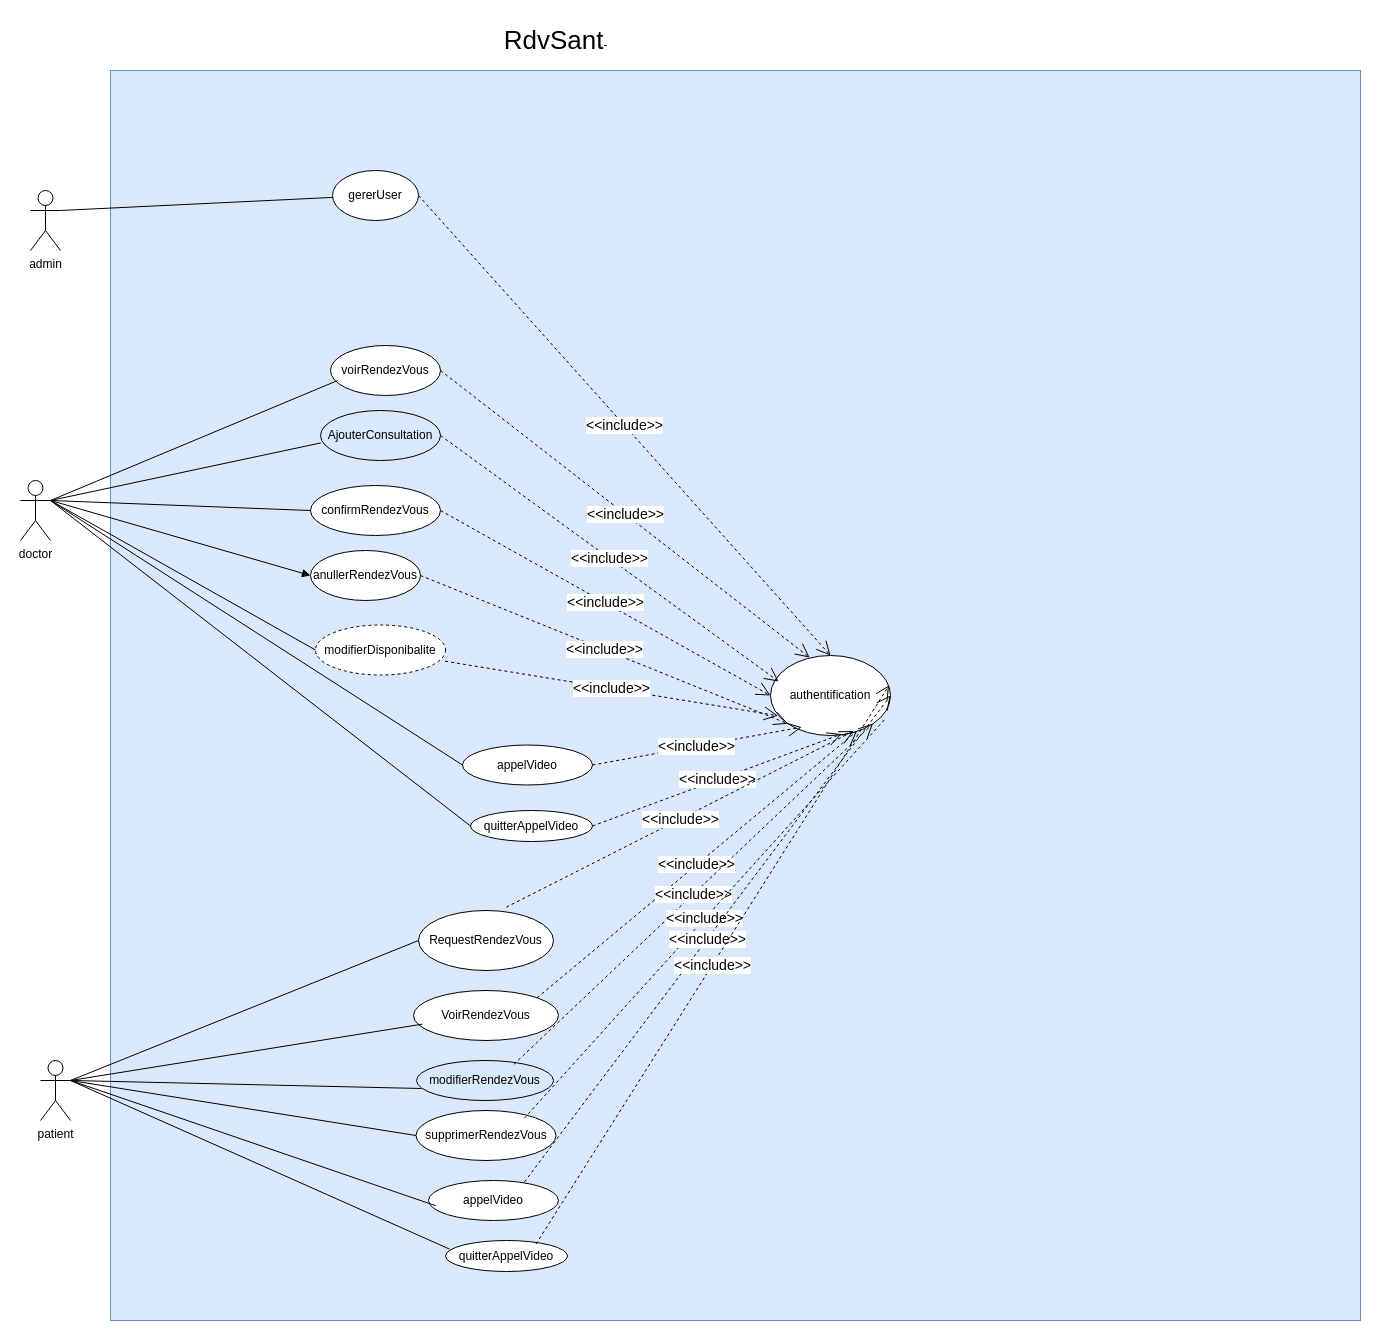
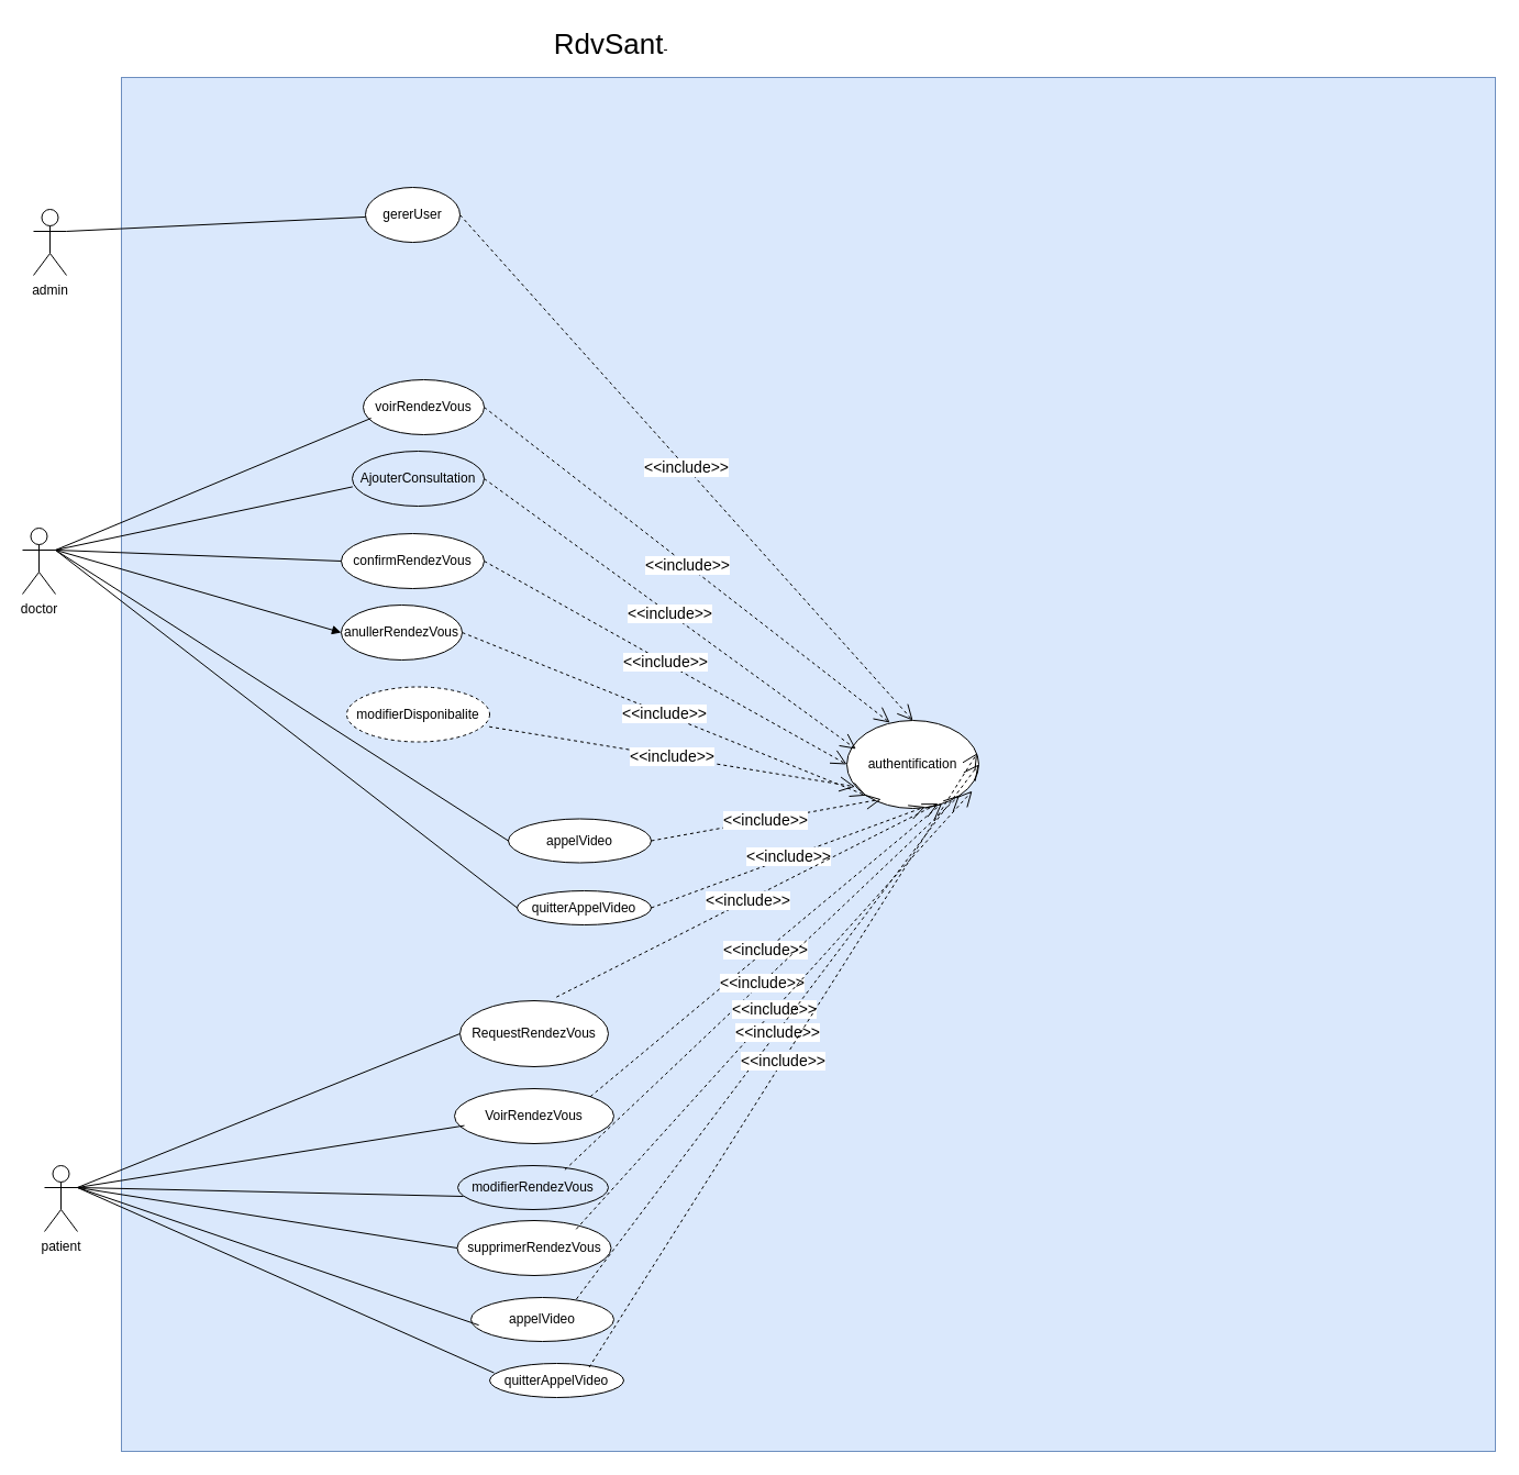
  <mxCell id="0" />
  <mxCell id="1" parent="0" />
  <mxCell id="2" value="" style="whiteSpace=wrap;html=1;aspect=fixed;fillColor=#dae8fc;strokeColor=#6c8ebf;" vertex="1" parent="1"><mxGeometry x="110" y="70" width="1250" height="1250" as="geometry" /></mxCell>
  <mxCell id="3" value="admin" style="shape=umlActor;verticalLabelPosition=bottom;verticalAlign=top;html=1;outlineConnect=0;" vertex="1" parent="1"><mxGeometry x="30" y="190" width="30" height="60" as="geometry" /></mxCell>
  <mxCell id="4" value="doctor" style="shape=umlActor;verticalLabelPosition=bottom;verticalAlign=top;html=1;outlineConnect=0;" vertex="1" parent="1"><mxGeometry x="20" y="480" width="30" height="60" as="geometry" /></mxCell>
  <mxCell id="5" value="patient" style="shape=umlActor;verticalLabelPosition=bottom;verticalAlign=top;html=1;outlineConnect=0;" vertex="1" parent="1"><mxGeometry x="40" y="1060" width="30" height="60" as="geometry" /></mxCell>
  <mxCell id="6" value="authentification" style="ellipse;whiteSpace=wrap;html=1;" vertex="1" parent="1"><mxGeometry x="770" y="655" width="120" height="80" as="geometry" /></mxCell>
  <mxCell id="7" value="gererUser" style="ellipse;whiteSpace=wrap;html=1;" vertex="1" parent="1"><mxGeometry x="332" y="170" width="86" height="50" as="geometry" /></mxCell>
  <mxCell id="8" value="voirRendezVous" style="ellipse;whiteSpace=wrap;html=1;" vertex="1" parent="1"><mxGeometry x="330" y="345" width="110" height="50" as="geometry" /></mxCell>
  <mxCell id="9" value="AjouterConsultation" style="ellipse;whiteSpace=wrap;html=1;fillColor=#dae8fc;" vertex="1" parent="1"><mxGeometry x="320" y="410" width="120" height="50" as="geometry" /></mxCell>
  <mxCell id="10" value="confirmRendezVous" style="ellipse;whiteSpace=wrap;html=1;" vertex="1" parent="1"><mxGeometry x="310" y="485" width="130" height="50" as="geometry" /></mxCell>
  <mxCell id="11" value="anullerRendezVous" style="ellipse;whiteSpace=wrap;html=1;" vertex="1" parent="1"><mxGeometry x="310" y="550" width="110" height="50" as="geometry" /></mxCell>
  <mxCell id="12" value="modifierDisponibalite" style="ellipse;whiteSpace=wrap;html=1;dashed=1;" vertex="1" parent="1"><mxGeometry x="315" y="624.5" width="130" height="50" as="geometry" /></mxCell>
  <mxCell id="13" value="RequestRendezVous" style="ellipse;whiteSpace=wrap;html=1;" vertex="1" parent="1"><mxGeometry x="418" y="910" width="135" height="60" as="geometry" /></mxCell>
  <mxCell id="14" value="VoirRendezVous" style="ellipse;whiteSpace=wrap;html=1;" vertex="1" parent="1"><mxGeometry x="413" y="990" width="145" height="50" as="geometry" /></mxCell>
  <mxCell id="15" value="modifierRendezVous" style="ellipse;whiteSpace=wrap;html=1;fillColor=#dae8fc;" vertex="1" parent="1"><mxGeometry x="416" y="1060" width="137" height="40" as="geometry" /></mxCell>
  <mxCell id="16" value="supprimerRendezVous" style="ellipse;whiteSpace=wrap;html=1;" vertex="1" parent="1"><mxGeometry x="415.5" y="1110" width="140" height="50" as="geometry" /></mxCell>
  <mxCell id="17" value="appelVideo" style="ellipse;whiteSpace=wrap;html=1;" vertex="1" parent="1"><mxGeometry x="428" y="1180" width="130" height="40" as="geometry" /></mxCell>
  <mxCell id="18" value="quitterAppelVideo" style="ellipse;whiteSpace=wrap;html=1;" vertex="1" parent="1"><mxGeometry x="445" y="1240" width="122" height="31" as="geometry" /></mxCell>
  <mxCell id="19" value="appelVideo" style="ellipse;whiteSpace=wrap;html=1;" vertex="1" parent="1"><mxGeometry x="462" y="744.5" width="130" height="40" as="geometry" /></mxCell>
  <mxCell id="20" value="quitterAppelVideo" style="ellipse;whiteSpace=wrap;html=1;" vertex="1" parent="1"><mxGeometry x="470" y="810" width="122" height="31" as="geometry" /></mxCell>
  <mxCell id="21" value="&lt;font style=&quot;font-size: 26px;&quot;&gt;RdvSant&lt;/font&gt;-" style="text;html=1;align=center;verticalAlign=middle;resizable=0;points=[];autosize=1;strokeColor=none;fillColor=none;" vertex="1" parent="1"><mxGeometry x="490" y="20" width="130" height="40" as="geometry" /></mxCell>
  <mxCell id="22" value="" style="endArrow=none;html=1;rounded=0;exitX=1;exitY=0.333;exitDx=0;exitDy=0;exitPerimeter=0;" edge="1" parent="1" source="3" target="7"><mxGeometry width="50" height="50" relative="1" as="geometry"><mxPoint x="310" y="190" as="sourcePoint" /><mxPoint x="360" y="140" as="targetPoint" /></mxGeometry></mxCell>
  <mxCell id="23" value="" style="endArrow=none;html=1;rounded=0;exitX=1;exitY=0.333;exitDx=0;exitDy=0;exitPerimeter=0;entryX=0.065;entryY=0.7;entryDx=0;entryDy=0;entryPerimeter=0;" edge="1" parent="1" source="4" target="8"><mxGeometry width="50" height="50" relative="1" as="geometry"><mxPoint x="310" y="450" as="sourcePoint" /><mxPoint x="360" y="400" as="targetPoint" /></mxGeometry></mxCell>
  <mxCell id="24" value="" style="endArrow=none;html=1;rounded=0;entryX=0.003;entryY=0.648;entryDx=0;entryDy=0;exitX=1;exitY=0.333;exitDx=0;exitDy=0;exitPerimeter=0;entryPerimeter=0;" edge="1" parent="1" source="4" target="9"><mxGeometry width="50" height="50" relative="1" as="geometry"><mxPoint x="80" y="550" as="sourcePoint" /><mxPoint x="397.4" y="496.8" as="targetPoint" /></mxGeometry></mxCell>
  <mxCell id="25" value="" style="endArrow=none;html=1;rounded=0;entryX=0;entryY=0.5;entryDx=0;entryDy=0;exitX=1;exitY=0.333;exitDx=0;exitDy=0;exitPerimeter=0;" edge="1" parent="1" source="4" target="10"><mxGeometry width="50" height="50" relative="1" as="geometry"><mxPoint x="220" y="570" as="sourcePoint" /><mxPoint x="270" y="520" as="targetPoint" /></mxGeometry></mxCell>
  <mxCell id="26" value="" style="endArrow=block;html=1;rounded=0;exitX=1;exitY=0.333;exitDx=0;exitDy=0;exitPerimeter=0;entryX=0;entryY=0.5;entryDx=0;entryDy=0;" edge="1" parent="1" source="4" target="11"><mxGeometry width="50" height="50" relative="1" as="geometry"><mxPoint x="310" y="510" as="sourcePoint" /><mxPoint x="360" y="460" as="targetPoint" /></mxGeometry></mxCell>
- <mxCell id="27" value="" style="endArrow=none;html=1;rounded=0;exitX=1;exitY=0.333;exitDx=0;exitDy=0;exitPerimeter=0;entryX=0;entryY=0.5;entryDx=0;entryDy=0;" edge="1" parent="1" source="4" target="12"><mxGeometry width="50" height="50" relative="1" as="geometry"><mxPoint x="310" y="510" as="sourcePoint" /><mxPoint x="360" y="460" as="targetPoint" /></mxGeometry></mxCell>
  <mxCell id="28" value="" style="endArrow=none;html=1;rounded=0;exitX=1;exitY=0.333;exitDx=0;exitDy=0;exitPerimeter=0;entryX=0;entryY=0.5;entryDx=0;entryDy=0;" edge="1" parent="1" source="4" target="19"><mxGeometry width="50" height="50" relative="1" as="geometry"><mxPoint x="310" y="620" as="sourcePoint" /><mxPoint x="360" y="570" as="targetPoint" /></mxGeometry></mxCell>
  <mxCell id="29" value="" style="endArrow=none;html=1;rounded=0;exitX=1;exitY=0.333;exitDx=0;exitDy=0;exitPerimeter=0;entryX=0;entryY=0.5;entryDx=0;entryDy=0;" edge="1" parent="1" source="4" target="20"><mxGeometry width="50" height="50" relative="1" as="geometry"><mxPoint x="310" y="620" as="sourcePoint" /><mxPoint x="360" y="570" as="targetPoint" /></mxGeometry></mxCell>
  <mxCell id="30" value="" style="endArrow=none;html=1;rounded=0;exitX=1;exitY=0.333;exitDx=0;exitDy=0;exitPerimeter=0;entryX=0;entryY=0.5;entryDx=0;entryDy=0;" edge="1" parent="1" source="5" target="13"><mxGeometry width="50" height="50" relative="1" as="geometry"><mxPoint x="310" y="1070" as="sourcePoint" /><mxPoint x="360" y="1020" as="targetPoint" /></mxGeometry></mxCell>
  <mxCell id="31" value="" style="endArrow=none;html=1;rounded=0;exitX=1;exitY=0.333;exitDx=0;exitDy=0;exitPerimeter=0;entryX=0.062;entryY=0.672;entryDx=0;entryDy=0;entryPerimeter=0;" edge="1" parent="1" source="5" target="14"><mxGeometry width="50" height="50" relative="1" as="geometry"><mxPoint x="310" y="1070" as="sourcePoint" /><mxPoint x="360" y="1020" as="targetPoint" /></mxGeometry></mxCell>
  <mxCell id="32" value="" style="endArrow=none;html=1;rounded=0;exitX=1;exitY=0.333;exitDx=0;exitDy=0;exitPerimeter=0;entryX=0.036;entryY=0.7;entryDx=0;entryDy=0;entryPerimeter=0;" edge="1" parent="1" source="5" target="15"><mxGeometry width="50" height="50" relative="1" as="geometry"><mxPoint x="310" y="1070" as="sourcePoint" /><mxPoint x="360" y="1020" as="targetPoint" /></mxGeometry></mxCell>
  <mxCell id="33" value="" style="endArrow=none;html=1;rounded=0;exitX=1;exitY=0.333;exitDx=0;exitDy=0;exitPerimeter=0;entryX=0;entryY=0.5;entryDx=0;entryDy=0;" edge="1" parent="1" source="5" target="16"><mxGeometry width="50" height="50" relative="1" as="geometry"><mxPoint x="310" y="1070" as="sourcePoint" /><mxPoint x="360" y="1020" as="targetPoint" /></mxGeometry></mxCell>
  <mxCell id="34" value="" style="endArrow=none;html=1;rounded=0;exitX=1;exitY=0.333;exitDx=0;exitDy=0;exitPerimeter=0;entryX=0.055;entryY=0.63;entryDx=0;entryDy=0;entryPerimeter=0;" edge="1" parent="1" source="5" target="17"><mxGeometry width="50" height="50" relative="1" as="geometry"><mxPoint x="310" y="1070" as="sourcePoint" /><mxPoint x="360" y="1020" as="targetPoint" /></mxGeometry></mxCell>
  <mxCell id="35" value="" style="endArrow=none;html=1;rounded=0;entryX=0.033;entryY=0.277;entryDx=0;entryDy=0;entryPerimeter=0;exitX=1;exitY=0.333;exitDx=0;exitDy=0;exitPerimeter=0;" edge="1" parent="1" source="5" target="18"><mxGeometry width="50" height="50" relative="1" as="geometry"><mxPoint x="80" y="1080" as="sourcePoint" /><mxPoint x="360" y="1020" as="targetPoint" /></mxGeometry></mxCell>
  <mxCell id="36" value="&lt;font style=&quot;font-size: 14px;&quot;&gt;&amp;lt;&amp;lt;include&amp;gt;&amp;gt;&lt;/font&gt;" style="endArrow=open;endSize=12;dashed=1;html=1;rounded=0;exitX=1;exitY=0.5;exitDx=0;exitDy=0;entryX=0.5;entryY=0;entryDx=0;entryDy=0;" edge="1" parent="1" source="7" target="6"><mxGeometry width="160" relative="1" as="geometry"><mxPoint x="600" y="400" as="sourcePoint" /><mxPoint x="760" y="400" as="targetPoint" /></mxGeometry></mxCell>
  <mxCell id="37" value="&lt;font style=&quot;font-size: 14px;&quot;&gt;&amp;lt;&amp;lt;include&amp;gt;&amp;gt;&lt;/font&gt;" style="endArrow=open;endSize=12;dashed=1;html=1;rounded=0;entryX=0.326;entryY=0.025;entryDx=0;entryDy=0;exitX=1;exitY=0.5;exitDx=0;exitDy=0;entryPerimeter=0;" edge="1" parent="1" source="8" target="6"><mxGeometry width="160" relative="1" as="geometry"><mxPoint x="428" y="205" as="sourcePoint" /><mxPoint x="840" y="679" as="targetPoint" /></mxGeometry></mxCell>
  <mxCell id="38" value="&lt;font style=&quot;font-size: 14px;&quot;&gt;&amp;lt;&amp;lt;include&amp;gt;&amp;gt;&lt;/font&gt;" style="endArrow=open;endSize=12;dashed=1;html=1;rounded=0;exitX=1;exitY=0.5;exitDx=0;exitDy=0;entryX=0.069;entryY=0.325;entryDx=0;entryDy=0;entryPerimeter=0;" edge="1" parent="1" source="9" target="6"><mxGeometry width="160" relative="1" as="geometry"><mxPoint x="438" y="215" as="sourcePoint" /><mxPoint x="850" y="689" as="targetPoint" /></mxGeometry></mxCell>
  <mxCell id="39" value="&lt;font style=&quot;font-size: 14px;&quot;&gt;&amp;lt;&amp;lt;include&amp;gt;&amp;gt;&lt;/font&gt;" style="endArrow=open;endSize=12;dashed=1;html=1;rounded=0;exitX=1;exitY=0.5;exitDx=0;exitDy=0;entryX=0;entryY=0.5;entryDx=0;entryDy=0;" edge="1" parent="1" source="10" target="6"><mxGeometry width="160" relative="1" as="geometry"><mxPoint x="448" y="225" as="sourcePoint" /><mxPoint x="860" y="699" as="targetPoint" /></mxGeometry></mxCell>
  <mxCell id="40" value="&lt;font style=&quot;font-size: 14px;&quot;&gt;&amp;lt;&amp;lt;include&amp;gt;&amp;gt;&lt;/font&gt;" style="endArrow=open;endSize=12;dashed=1;html=1;rounded=0;exitX=1;exitY=0.5;exitDx=0;exitDy=0;entryX=0;entryY=1;entryDx=0;entryDy=0;" edge="1" parent="1" source="11" target="6"><mxGeometry width="160" relative="1" as="geometry"><mxPoint x="458" y="235" as="sourcePoint" /><mxPoint x="870" y="709" as="targetPoint" /></mxGeometry></mxCell>
  <mxCell id="41" value="&lt;font style=&quot;font-size: 14px;&quot;&gt;&amp;lt;&amp;lt;include&amp;gt;&amp;gt;&lt;/font&gt;" style="endArrow=open;endSize=12;dashed=1;html=1;rounded=0;exitX=0.997;exitY=0.724;exitDx=0;exitDy=0;exitPerimeter=0;entryX=0.062;entryY=0.753;entryDx=0;entryDy=0;entryPerimeter=0;" edge="1" parent="1" source="12" target="6"><mxGeometry width="160" relative="1" as="geometry"><mxPoint x="468" y="245" as="sourcePoint" /><mxPoint x="780" y="730" as="targetPoint" /></mxGeometry></mxCell>
  <mxCell id="42" value="&lt;font style=&quot;font-size: 14px;&quot;&gt;&amp;lt;&amp;lt;include&amp;gt;&amp;gt;&lt;/font&gt;" style="endArrow=open;endSize=12;dashed=1;html=1;rounded=0;exitX=1;exitY=0.5;exitDx=0;exitDy=0;entryX=0.26;entryY=0.896;entryDx=0;entryDy=0;entryPerimeter=0;" edge="1" parent="1" source="19" target="6"><mxGeometry width="160" relative="1" as="geometry"><mxPoint x="478" y="255" as="sourcePoint" /><mxPoint x="800" y="750" as="targetPoint" /></mxGeometry></mxCell>
  <mxCell id="43" value="&lt;font style=&quot;font-size: 14px;&quot;&gt;&amp;lt;&amp;lt;include&amp;gt;&amp;gt;&lt;/font&gt;" style="endArrow=open;endSize=12;dashed=1;html=1;rounded=0;exitX=1;exitY=0.5;exitDx=0;exitDy=0;entryX=0.593;entryY=0.982;entryDx=0;entryDy=0;entryPerimeter=0;" edge="1" parent="1" source="20" target="6"><mxGeometry width="160" relative="1" as="geometry"><mxPoint x="488" y="265" as="sourcePoint" /><mxPoint x="900" y="739" as="targetPoint" /></mxGeometry></mxCell>
  <mxCell id="44" value="&lt;font style=&quot;font-size: 14px;&quot;&gt;&amp;lt;&amp;lt;include&amp;gt;&amp;gt;&lt;/font&gt;" style="endArrow=open;endSize=12;dashed=1;html=1;rounded=0;exitX=0.65;exitY=-0.055;exitDx=0;exitDy=0;entryX=0.693;entryY=0.945;entryDx=0;entryDy=0;entryPerimeter=0;exitPerimeter=0;" edge="1" parent="1" source="13" target="6"><mxGeometry width="160" relative="1" as="geometry"><mxPoint x="602" y="835" as="sourcePoint" /><mxPoint x="871" y="729" as="targetPoint" /></mxGeometry></mxCell>
  <mxCell id="45" value="&lt;font style=&quot;font-size: 14px;&quot;&gt;&amp;lt;&amp;lt;include&amp;gt;&amp;gt;&lt;/font&gt;" style="endArrow=open;endSize=12;dashed=1;html=1;rounded=0;exitX=1;exitY=0;exitDx=0;exitDy=0;entryX=0.721;entryY=0.945;entryDx=0;entryDy=0;entryPerimeter=0;" edge="1" parent="1" source="14" target="6"><mxGeometry width="160" relative="1" as="geometry"><mxPoint x="612" y="845" as="sourcePoint" /><mxPoint x="881" y="739" as="targetPoint" /></mxGeometry></mxCell>
  <mxCell id="46" value="&lt;font style=&quot;font-size: 14px;&quot;&gt;&amp;lt;&amp;lt;include&amp;gt;&amp;gt;&lt;/font&gt;" style="endArrow=open;endSize=12;dashed=1;html=1;rounded=0;exitX=0.711;exitY=0.096;exitDx=0;exitDy=0;entryX=1;entryY=1;entryDx=0;entryDy=0;exitPerimeter=0;" edge="1" parent="1" source="15" target="6"><mxGeometry width="160" relative="1" as="geometry"><mxPoint x="622" y="855" as="sourcePoint" /><mxPoint x="891" y="749" as="targetPoint" /></mxGeometry></mxCell>
- <mxCell id="47" value="&lt;font style=&quot;font-size: 14px;&quot;&gt;&amp;lt;&amp;lt;include&amp;gt;&amp;gt;&lt;/font&gt;" style="endArrow=none;endSize=12;dashed=1;html=1;rounded=0;exitX=0.773;exitY=0.157;exitDx=0;exitDy=0;entryX=0.95;entryY=0.802;entryDx=0;entryDy=0;entryPerimeter=0;exitPerimeter=0;" edge="1" parent="1" source="16" target="6"><mxGeometry width="160" relative="1" as="geometry"><mxPoint x="632" y="865" as="sourcePoint" /><mxPoint x="901" y="759" as="targetPoint" /></mxGeometry></mxCell>
+ <mxCell id="47" value="&lt;font style=&quot;font-size: 14px;&quot;&gt;&amp;lt;&amp;lt;include&amp;gt;&amp;gt;&lt;/font&gt;" style="endArrow=open;endSize=12;dashed=1;html=1;rounded=0;exitX=0.773;exitY=0.157;exitDx=0;exitDy=0;entryX=0.95;entryY=0.802;entryDx=0;entryDy=0;entryPerimeter=0;exitPerimeter=0;" edge="1" parent="1" source="16" target="6"><mxGeometry width="160" relative="1" as="geometry"><mxPoint x="632" y="865" as="sourcePoint" /><mxPoint x="901" y="759" as="targetPoint" /></mxGeometry></mxCell>
  <mxCell id="48" value="&lt;font style=&quot;font-size: 14px;&quot;&gt;&amp;lt;&amp;lt;include&amp;gt;&amp;gt;&lt;/font&gt;" style="endArrow=open;endSize=12;dashed=1;html=1;rounded=0;exitX=0.738;exitY=0.036;exitDx=0;exitDy=0;entryX=1;entryY=0.5;entryDx=0;entryDy=0;exitPerimeter=0;" edge="1" parent="1" source="17" target="6"><mxGeometry width="160" relative="1" as="geometry"><mxPoint x="642" y="875" as="sourcePoint" /><mxPoint x="911" y="769" as="targetPoint" /></mxGeometry></mxCell>
  <mxCell id="49" value="&lt;font style=&quot;font-size: 14px;&quot;&gt;&amp;lt;&amp;lt;include&amp;gt;&amp;gt;&lt;/font&gt;" style="endArrow=open;endSize=12;dashed=1;html=1;rounded=0;exitX=0.742;exitY=0.115;exitDx=0;exitDy=0;entryX=0.988;entryY=0.373;entryDx=0;entryDy=0;entryPerimeter=0;exitPerimeter=0;" edge="1" parent="1" source="18" target="6"><mxGeometry width="160" relative="1" as="geometry"><mxPoint x="652" y="885" as="sourcePoint" /><mxPoint x="921" y="779" as="targetPoint" /></mxGeometry></mxCell>
